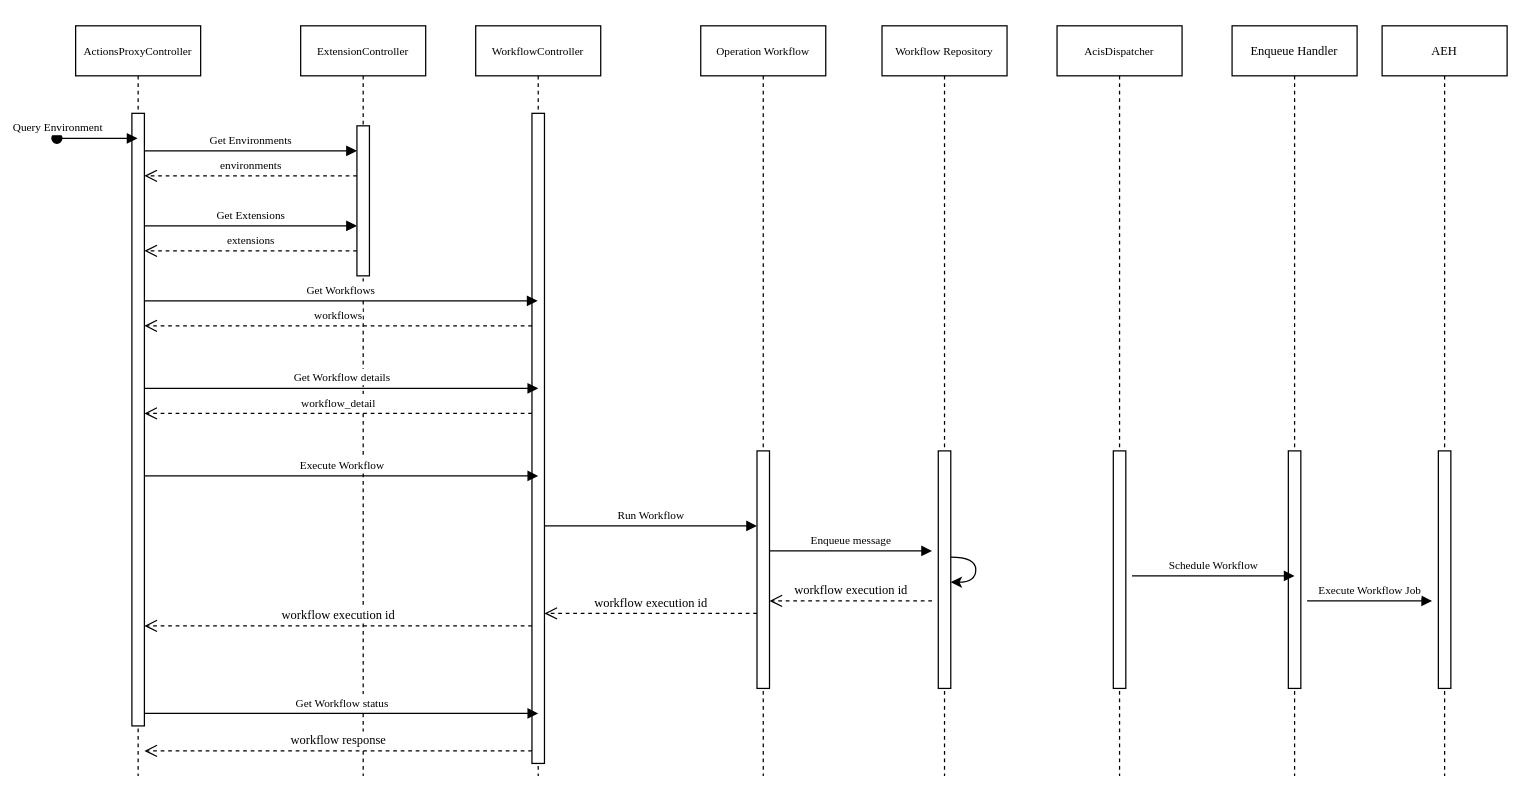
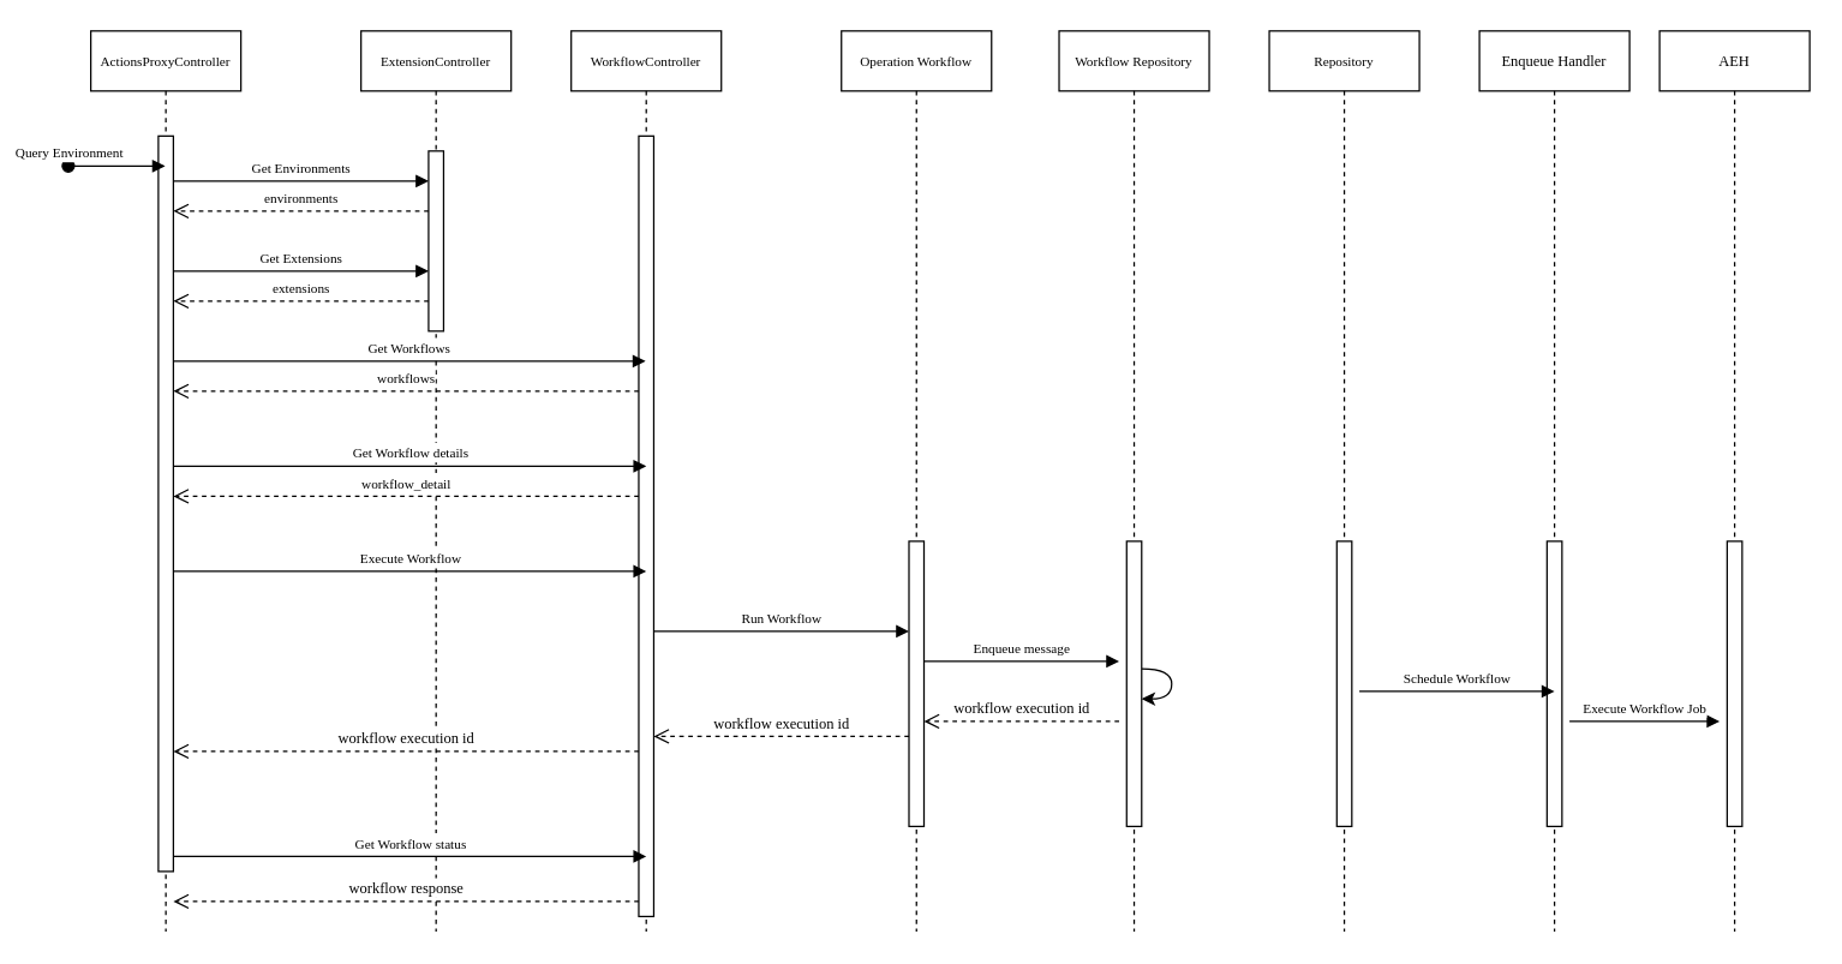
  <mxCell id="0" />
  <mxCell id="1" parent="0" />
  <mxCell id="2" value="&lt;font face=&quot;Comic Sans MS&quot; style=&quot;font-size: 9px;&quot;&gt;ActionsProxyController&lt;/font&gt;" style="shape=umlLifeline;perimeter=lifelinePerimeter;whiteSpace=wrap;html=1;container=0;dropTarget=0;collapsible=0;recursiveResize=0;outlineConnect=0;portConstraint=eastwest;newEdgeStyle={&quot;edgeStyle&quot;:&quot;elbowEdgeStyle&quot;,&quot;elbow&quot;:&quot;vertical&quot;,&quot;curved&quot;:0,&quot;rounded&quot;:0};" parent="1" vertex="1"><mxGeometry x="35" y="20" width="100" height="600" as="geometry" /></mxCell>
  <mxCell id="3" value="" style="html=1;points=[];perimeter=orthogonalPerimeter;outlineConnect=0;targetShapes=umlLifeline;portConstraint=eastwest;newEdgeStyle={&quot;edgeStyle&quot;:&quot;elbowEdgeStyle&quot;,&quot;elbow&quot;:&quot;vertical&quot;,&quot;curved&quot;:0,&quot;rounded&quot;:0};" parent="2" vertex="1"><mxGeometry x="45" y="70" width="10" height="490" as="geometry" /></mxCell>
  <mxCell id="4" value="&lt;font style=&quot;font-size: 9px;&quot; face=&quot;Comic Sans MS&quot;&gt;ExtensionController&lt;/font&gt;" style="shape=umlLifeline;perimeter=lifelinePerimeter;whiteSpace=wrap;html=1;container=0;dropTarget=0;collapsible=0;recursiveResize=0;outlineConnect=0;portConstraint=eastwest;newEdgeStyle={&quot;edgeStyle&quot;:&quot;elbowEdgeStyle&quot;,&quot;elbow&quot;:&quot;vertical&quot;,&quot;curved&quot;:0,&quot;rounded&quot;:0};" parent="1" vertex="1"><mxGeometry x="215" y="20" width="100" height="600" as="geometry" /></mxCell>
  <mxCell id="5" value="" style="html=1;points=[];perimeter=orthogonalPerimeter;outlineConnect=0;targetShapes=umlLifeline;portConstraint=eastwest;newEdgeStyle={&quot;edgeStyle&quot;:&quot;elbowEdgeStyle&quot;,&quot;elbow&quot;:&quot;vertical&quot;,&quot;curved&quot;:0,&quot;rounded&quot;:0};" parent="4" vertex="1"><mxGeometry x="45" y="80" width="10" height="120" as="geometry" /></mxCell>
  <mxCell id="6" value="&lt;font style=&quot;font-size: 9px;&quot; face=&quot;Comic Sans MS&quot;&gt;Get Environments&lt;/font&gt;" style="html=1;verticalAlign=bottom;endArrow=block;edgeStyle=elbowEdgeStyle;elbow=vertical;curved=0;rounded=0;" parent="1" edge="1"><mxGeometry relative="1" as="geometry"><mxPoint x="90" y="120" as="sourcePoint" /><Array as="points"><mxPoint x="175" y="120" /></Array><mxPoint x="260" y="120" as="targetPoint" /></mxGeometry></mxCell>
  <mxCell id="7" value="&lt;font style=&quot;font-size: 9px;&quot; face=&quot;Comic Sans MS&quot;&gt;WorkflowController&lt;/font&gt;" style="shape=umlLifeline;perimeter=lifelinePerimeter;whiteSpace=wrap;html=1;container=0;dropTarget=0;collapsible=0;recursiveResize=0;outlineConnect=0;portConstraint=eastwest;newEdgeStyle={&quot;edgeStyle&quot;:&quot;elbowEdgeStyle&quot;,&quot;elbow&quot;:&quot;vertical&quot;,&quot;curved&quot;:0,&quot;rounded&quot;:0};" vertex="1" parent="1"><mxGeometry x="355" y="20" width="100" height="600" as="geometry" /></mxCell>
  <mxCell id="8" value="" style="html=1;points=[];perimeter=orthogonalPerimeter;outlineConnect=0;targetShapes=umlLifeline;portConstraint=eastwest;newEdgeStyle={&quot;edgeStyle&quot;:&quot;elbowEdgeStyle&quot;,&quot;elbow&quot;:&quot;vertical&quot;,&quot;curved&quot;:0,&quot;rounded&quot;:0};" vertex="1" parent="7"><mxGeometry x="45" y="70" width="10" height="520" as="geometry" /></mxCell>
  <mxCell id="9" value="&lt;font style=&quot;font-size: 9px;&quot; face=&quot;Comic Sans MS&quot;&gt;Operation Workflow&lt;/font&gt;" style="shape=umlLifeline;perimeter=lifelinePerimeter;whiteSpace=wrap;html=1;container=0;dropTarget=0;collapsible=0;recursiveResize=0;outlineConnect=0;portConstraint=eastwest;newEdgeStyle={&quot;edgeStyle&quot;:&quot;elbowEdgeStyle&quot;,&quot;elbow&quot;:&quot;vertical&quot;,&quot;curved&quot;:0,&quot;rounded&quot;:0};" vertex="1" parent="1"><mxGeometry x="535" y="20" width="100" height="600" as="geometry" /></mxCell>
  <mxCell id="10" value="&lt;font face=&quot;Comic Sans MS&quot; style=&quot;font-size: 9px;&quot;&gt;&amp;nbsp; &amp;nbsp; Query Environment&lt;/font&gt;" style="html=1;verticalAlign=bottom;startArrow=oval;endArrow=block;startSize=8;edgeStyle=elbowEdgeStyle;elbow=vertical;curved=0;rounded=0;align=right;" parent="1" target="2" edge="1"><mxGeometry x="0.171" relative="1" as="geometry"><mxPoint x="20" y="110" as="sourcePoint" /><mxPoint x="55" y="110.333" as="targetPoint" /><Array as="points"><mxPoint x="40" y="110" /></Array><mxPoint as="offset" /></mxGeometry></mxCell>
  <mxCell id="11" value="&lt;font style=&quot;font-size: 9px;&quot; face=&quot;Comic Sans MS&quot;&gt;Get Extensions&lt;/font&gt;" style="html=1;verticalAlign=bottom;endArrow=block;edgeStyle=elbowEdgeStyle;elbow=vertical;curved=0;rounded=0;" edge="1" parent="1"><mxGeometry relative="1" as="geometry"><mxPoint x="90" y="180" as="sourcePoint" /><Array as="points"><mxPoint x="175" y="180" /></Array><mxPoint x="260" y="180" as="targetPoint" /></mxGeometry></mxCell>
  <mxCell id="12" value="&lt;font style=&quot;font-size: 9px;&quot; face=&quot;Comic Sans MS&quot;&gt;Get Workflows&lt;/font&gt;" style="html=1;verticalAlign=bottom;endArrow=block;edgeStyle=elbowEdgeStyle;elbow=vertical;curved=0;rounded=0;" edge="1" parent="1" target="7"><mxGeometry relative="1" as="geometry"><mxPoint x="90" y="240" as="sourcePoint" /><Array as="points"><mxPoint x="175" y="240" /></Array><mxPoint x="260" y="240" as="targetPoint" /></mxGeometry></mxCell>
  <mxCell id="13" value="&lt;span style=&quot;font-family: &amp;quot;Comic Sans MS&amp;quot;; font-size: 9px;&quot;&gt;environments&lt;/span&gt;" style="html=1;verticalAlign=bottom;endArrow=open;dashed=1;endSize=8;edgeStyle=elbowEdgeStyle;elbow=vertical;curved=0;rounded=0;" edge="1" parent="1"><mxGeometry relative="1" as="geometry"><mxPoint x="90" y="140" as="targetPoint" /><Array as="points"><mxPoint x="185" y="140" /></Array><mxPoint x="260" y="140" as="sourcePoint" /></mxGeometry></mxCell>
  <mxCell id="14" value="&lt;span style=&quot;font-family: &amp;quot;Comic Sans MS&amp;quot;; font-size: 9px;&quot;&gt;extensions&lt;/span&gt;" style="html=1;verticalAlign=bottom;endArrow=open;dashed=1;endSize=8;edgeStyle=elbowEdgeStyle;elbow=vertical;curved=0;rounded=0;" edge="1" parent="1"><mxGeometry relative="1" as="geometry"><mxPoint x="90" y="200" as="targetPoint" /><Array as="points"><mxPoint x="185" y="200" /></Array><mxPoint x="260" y="200" as="sourcePoint" /></mxGeometry></mxCell>
  <mxCell id="15" value="&lt;span style=&quot;font-family: &amp;quot;Comic Sans MS&amp;quot;; font-size: 9px;&quot;&gt;workflows&lt;/span&gt;" style="html=1;verticalAlign=bottom;endArrow=open;dashed=1;endSize=8;edgeStyle=elbowEdgeStyle;elbow=vertical;curved=0;rounded=0;" edge="1" parent="1" source="8"><mxGeometry relative="1" as="geometry"><mxPoint x="90" y="260" as="targetPoint" /><Array as="points"><mxPoint x="185" y="260" /></Array><mxPoint x="260" y="260" as="sourcePoint" /></mxGeometry></mxCell>
  <mxCell id="16" value="&lt;font style=&quot;font-size: 9px;&quot; face=&quot;Comic Sans MS&quot;&gt;Get Workflow details&lt;/font&gt;" style="html=1;verticalAlign=bottom;endArrow=block;edgeStyle=elbowEdgeStyle;elbow=vertical;curved=0;rounded=0;" edge="1" parent="1"><mxGeometry relative="1" as="geometry"><mxPoint x="90" y="310" as="sourcePoint" /><Array as="points"><mxPoint x="175" y="310" /></Array><mxPoint x="405" y="310" as="targetPoint" /></mxGeometry></mxCell>
  <mxCell id="17" value="&lt;span style=&quot;font-family: &amp;quot;Comic Sans MS&amp;quot;; font-size: 9px;&quot;&gt;workflow_detail&lt;/span&gt;" style="html=1;verticalAlign=bottom;endArrow=open;dashed=1;endSize=8;edgeStyle=elbowEdgeStyle;elbow=vertical;curved=0;rounded=0;" edge="1" parent="1"><mxGeometry relative="1" as="geometry"><mxPoint x="90" y="330" as="targetPoint" /><Array as="points"><mxPoint x="185" y="330" /></Array><mxPoint x="400" y="330" as="sourcePoint" /></mxGeometry></mxCell>
  <mxCell id="18" value="&lt;font style=&quot;font-size: 9px;&quot; face=&quot;Comic Sans MS&quot;&gt;Execute Workflow&lt;/font&gt;" style="html=1;verticalAlign=bottom;endArrow=block;edgeStyle=elbowEdgeStyle;elbow=vertical;curved=0;rounded=0;" edge="1" parent="1"><mxGeometry relative="1" as="geometry"><mxPoint x="90" y="380" as="sourcePoint" /><Array as="points"><mxPoint x="175" y="380" /></Array><mxPoint x="405" y="380" as="targetPoint" /></mxGeometry></mxCell>
  <mxCell id="19" value="&lt;font size=&quot;1&quot; face=&quot;Comic Sans MS&quot;&gt;workflow execution id&lt;/font&gt;" style="html=1;verticalAlign=bottom;endArrow=open;dashed=1;endSize=8;edgeStyle=elbowEdgeStyle;elbow=vertical;curved=0;rounded=0;" edge="1" parent="1"><mxGeometry relative="1" as="geometry"><mxPoint x="90" y="500" as="targetPoint" /><Array as="points"><mxPoint x="185" y="500" /></Array><mxPoint x="400" y="500" as="sourcePoint" /></mxGeometry></mxCell>
  <mxCell id="20" value="&lt;font style=&quot;font-size: 9px;&quot; face=&quot;Comic Sans MS&quot;&gt;Get Workflow status&lt;/font&gt;" style="html=1;verticalAlign=bottom;endArrow=block;edgeStyle=elbowEdgeStyle;elbow=vertical;curved=0;rounded=0;" edge="1" parent="1"><mxGeometry relative="1" as="geometry"><mxPoint x="90" y="570" as="sourcePoint" /><Array as="points"><mxPoint x="175" y="570" /></Array><mxPoint x="405" y="570" as="targetPoint" /></mxGeometry></mxCell>
  <mxCell id="21" value="&lt;font size=&quot;1&quot; face=&quot;Comic Sans MS&quot;&gt;workflow response&lt;/font&gt;" style="html=1;verticalAlign=bottom;endArrow=open;dashed=1;endSize=8;edgeStyle=elbowEdgeStyle;elbow=vertical;curved=0;rounded=0;" edge="1" parent="1"><mxGeometry relative="1" as="geometry"><mxPoint x="90" y="600" as="targetPoint" /><Array as="points"><mxPoint x="185" y="600" /></Array><mxPoint x="400" y="600" as="sourcePoint" /></mxGeometry></mxCell>
  <mxCell id="22" value="" style="html=1;points=[];perimeter=orthogonalPerimeter;outlineConnect=0;targetShapes=umlLifeline;portConstraint=eastwest;newEdgeStyle={&quot;edgeStyle&quot;:&quot;elbowEdgeStyle&quot;,&quot;elbow&quot;:&quot;vertical&quot;,&quot;curved&quot;:0,&quot;rounded&quot;:0};" vertex="1" parent="1"><mxGeometry x="580" y="360" width="10" height="190" as="geometry" /></mxCell>
  <mxCell id="23" value="&lt;font style=&quot;font-size: 9px;&quot; face=&quot;Comic Sans MS&quot;&gt;Run Workflow&lt;/font&gt;" style="html=1;verticalAlign=bottom;endArrow=block;edgeStyle=elbowEdgeStyle;elbow=vertical;curved=0;rounded=0;" edge="1" parent="1" target="22"><mxGeometry relative="1" as="geometry"><mxPoint x="410" y="420" as="sourcePoint" /><Array as="points"><mxPoint x="495" y="420" /></Array><mxPoint x="725" y="420" as="targetPoint" /></mxGeometry></mxCell>
  <mxCell id="24" value="&lt;font style=&quot;font-size: 9px;&quot; face=&quot;Comic Sans MS&quot;&gt;Workflow Repository&lt;/font&gt;" style="shape=umlLifeline;perimeter=lifelinePerimeter;whiteSpace=wrap;html=1;container=0;dropTarget=0;collapsible=0;recursiveResize=0;outlineConnect=0;portConstraint=eastwest;newEdgeStyle={&quot;edgeStyle&quot;:&quot;elbowEdgeStyle&quot;,&quot;elbow&quot;:&quot;vertical&quot;,&quot;curved&quot;:0,&quot;rounded&quot;:0};" vertex="1" parent="1"><mxGeometry x="680" y="20" width="100" height="600" as="geometry" /></mxCell>
  <mxCell id="25" style="edgeStyle=orthogonalEdgeStyle;rounded=0;orthogonalLoop=1;jettySize=auto;html=1;elbow=vertical;curved=1;" edge="1" parent="24" source="26" target="26"><mxGeometry relative="1" as="geometry"><mxPoint x="130" y="440" as="targetPoint" /></mxGeometry></mxCell>
  <mxCell id="26" value="" style="html=1;points=[];perimeter=orthogonalPerimeter;outlineConnect=0;targetShapes=umlLifeline;portConstraint=eastwest;newEdgeStyle={&quot;edgeStyle&quot;:&quot;elbowEdgeStyle&quot;,&quot;elbow&quot;:&quot;vertical&quot;,&quot;curved&quot;:0,&quot;rounded&quot;:0};" vertex="1" parent="24"><mxGeometry x="45" y="340" width="10" height="190" as="geometry" /></mxCell>
  <mxCell id="27" value="&lt;font style=&quot;font-size: 9px;&quot; face=&quot;Comic Sans MS&quot;&gt;Enqueue message&lt;/font&gt;" style="html=1;verticalAlign=bottom;endArrow=block;edgeStyle=elbowEdgeStyle;elbow=vertical;curved=0;rounded=0;" edge="1" parent="1"><mxGeometry relative="1" as="geometry"><mxPoint x="590" y="440" as="sourcePoint" /><Array as="points"><mxPoint x="675" y="440" /></Array><mxPoint x="720" y="440" as="targetPoint" /></mxGeometry></mxCell>
- <mxCell id="28" value="&lt;font style=&quot;font-size: 9px;&quot; face=&quot;Comic Sans MS&quot;&gt;AcisDispatcher&lt;/font&gt;" style="shape=umlLifeline;perimeter=lifelinePerimeter;whiteSpace=wrap;html=1;container=0;dropTarget=0;collapsible=0;recursiveResize=0;outlineConnect=0;portConstraint=eastwest;newEdgeStyle={&quot;edgeStyle&quot;:&quot;elbowEdgeStyle&quot;,&quot;elbow&quot;:&quot;vertical&quot;,&quot;curved&quot;:0,&quot;rounded&quot;:0};" vertex="1" parent="1"><mxGeometry x="820" y="20" width="100" height="600" as="geometry" /></mxCell>
+ <mxCell id="28" value="&lt;font style=&quot;font-size: 9px;&quot; face=&quot;Comic Sans MS&quot;&gt;Repository&lt;/font&gt;" style="shape=umlLifeline;perimeter=lifelinePerimeter;whiteSpace=wrap;html=1;container=0;dropTarget=0;collapsible=0;recursiveResize=0;outlineConnect=0;portConstraint=eastwest;newEdgeStyle={&quot;edgeStyle&quot;:&quot;elbowEdgeStyle&quot;,&quot;elbow&quot;:&quot;vertical&quot;,&quot;curved&quot;:0,&quot;rounded&quot;:0};" vertex="1" parent="1"><mxGeometry x="820" y="20" width="100" height="600" as="geometry" /></mxCell>
  <mxCell id="29" value="" style="html=1;points=[];perimeter=orthogonalPerimeter;outlineConnect=0;targetShapes=umlLifeline;portConstraint=eastwest;newEdgeStyle={&quot;edgeStyle&quot;:&quot;elbowEdgeStyle&quot;,&quot;elbow&quot;:&quot;vertical&quot;,&quot;curved&quot;:0,&quot;rounded&quot;:0};" vertex="1" parent="28"><mxGeometry x="45" y="340" width="10" height="190" as="geometry" /></mxCell>
  <mxCell id="30" value="&lt;font size=&quot;1&quot; face=&quot;Comic Sans MS&quot;&gt;Enqueue Handler&lt;/font&gt;" style="shape=umlLifeline;perimeter=lifelinePerimeter;whiteSpace=wrap;html=1;container=0;dropTarget=0;collapsible=0;recursiveResize=0;outlineConnect=0;portConstraint=eastwest;newEdgeStyle={&quot;edgeStyle&quot;:&quot;elbowEdgeStyle&quot;,&quot;elbow&quot;:&quot;vertical&quot;,&quot;curved&quot;:0,&quot;rounded&quot;:0};" vertex="1" parent="1"><mxGeometry x="960" y="20" width="100" height="600" as="geometry" /></mxCell>
  <mxCell id="31" value="" style="html=1;points=[];perimeter=orthogonalPerimeter;outlineConnect=0;targetShapes=umlLifeline;portConstraint=eastwest;newEdgeStyle={&quot;edgeStyle&quot;:&quot;elbowEdgeStyle&quot;,&quot;elbow&quot;:&quot;vertical&quot;,&quot;curved&quot;:0,&quot;rounded&quot;:0};" vertex="1" parent="30"><mxGeometry x="45" y="340" width="10" height="190" as="geometry" /></mxCell>
  <mxCell id="32" value="&lt;font style=&quot;font-size: 9px;&quot; face=&quot;Comic Sans MS&quot;&gt;Schedule Workflow&lt;/font&gt;" style="html=1;verticalAlign=bottom;endArrow=block;edgeStyle=elbowEdgeStyle;elbow=vertical;curved=0;rounded=0;" edge="1" parent="1"><mxGeometry relative="1" as="geometry"><mxPoint x="880" y="460" as="sourcePoint" /><Array as="points"><mxPoint x="965" y="460" /></Array><mxPoint x="1010" y="460" as="targetPoint" /><mxPoint as="offset" /></mxGeometry></mxCell>
  <mxCell id="33" value="&lt;font size=&quot;1&quot; face=&quot;Comic Sans MS&quot;&gt;AEH&lt;/font&gt;" style="shape=umlLifeline;perimeter=lifelinePerimeter;whiteSpace=wrap;html=1;container=0;dropTarget=0;collapsible=0;recursiveResize=0;outlineConnect=0;portConstraint=eastwest;newEdgeStyle={&quot;edgeStyle&quot;:&quot;elbowEdgeStyle&quot;,&quot;elbow&quot;:&quot;vertical&quot;,&quot;curved&quot;:0,&quot;rounded&quot;:0};" vertex="1" parent="1"><mxGeometry x="1080" y="20" width="100" height="600" as="geometry" /></mxCell>
  <mxCell id="34" value="" style="html=1;points=[];perimeter=orthogonalPerimeter;outlineConnect=0;targetShapes=umlLifeline;portConstraint=eastwest;newEdgeStyle={&quot;edgeStyle&quot;:&quot;elbowEdgeStyle&quot;,&quot;elbow&quot;:&quot;vertical&quot;,&quot;curved&quot;:0,&quot;rounded&quot;:0};" vertex="1" parent="33"><mxGeometry x="45" y="340" width="10" height="190" as="geometry" /></mxCell>
  <mxCell id="35" value="&lt;font style=&quot;font-size: 9px;&quot; face=&quot;Comic Sans MS&quot;&gt;Execute Workflow Job&lt;/font&gt;" style="html=1;verticalAlign=bottom;endArrow=block;edgeStyle=elbowEdgeStyle;elbow=vertical;curved=0;rounded=0;" edge="1" parent="1"><mxGeometry relative="1" as="geometry"><mxPoint x="1020" y="480" as="sourcePoint" /><Array as="points"><mxPoint x="1105" y="480" /></Array><mxPoint x="1120" y="480" as="targetPoint" /><mxPoint as="offset" /></mxGeometry></mxCell>
  <mxCell id="36" value="&lt;font size=&quot;1&quot; face=&quot;Comic Sans MS&quot;&gt;workflow execution id&lt;/font&gt;" style="html=1;verticalAlign=bottom;endArrow=open;dashed=1;endSize=8;edgeStyle=elbowEdgeStyle;elbow=vertical;curved=0;rounded=0;" edge="1" parent="1"><mxGeometry relative="1" as="geometry"><mxPoint x="590" y="480" as="targetPoint" /><Array as="points"><mxPoint x="685" y="480" /></Array><mxPoint x="720" y="480" as="sourcePoint" /></mxGeometry></mxCell>
  <mxCell id="37" value="&lt;font size=&quot;1&quot; face=&quot;Comic Sans MS&quot;&gt;workflow execution id&lt;/font&gt;" style="html=1;verticalAlign=bottom;endArrow=open;dashed=1;endSize=8;edgeStyle=elbowEdgeStyle;elbow=vertical;curved=0;rounded=0;" edge="1" parent="1" source="22"><mxGeometry relative="1" as="geometry"><mxPoint x="410" y="490" as="targetPoint" /><Array as="points"><mxPoint x="505" y="490" /></Array><mxPoint x="540" y="490" as="sourcePoint" /></mxGeometry></mxCell>
